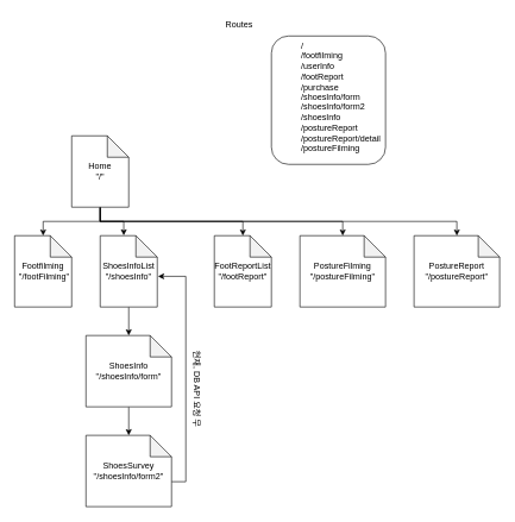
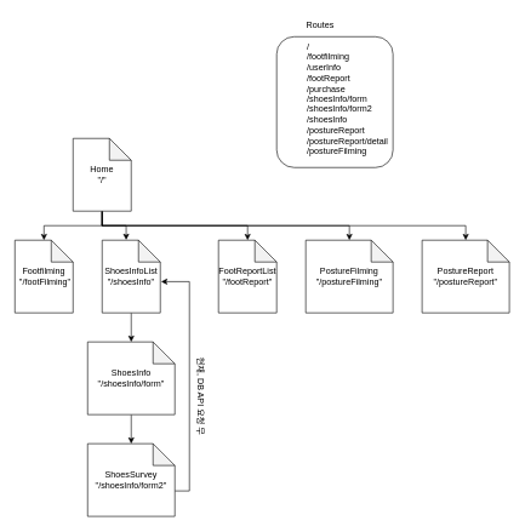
  <mxCell id="0" />
  <mxCell id="1" parent="0" />
  <mxCell id="2" value="&lt;blockquote style=&quot;margin: 0 0 0 40px ; border: none ; padding: 0px&quot;&gt;/&lt;br&gt;/footfilming&lt;br&gt;/userInfo&lt;br&gt;/footReport&lt;br&gt;/purchase&lt;br&gt;/shoesInfo/form&lt;br&gt;/shoesInfo/form2&lt;br&gt;/shoesInfo&lt;br&gt;/postureReport&lt;br&gt;/postureReport/detail&lt;br&gt;/postureFilming&lt;/blockquote&gt;" style="rounded=1;whiteSpace=wrap;html=1;align=left;verticalAlign=top;" parent="1" vertex="1"><mxGeometry x="380" y="50" width="160" height="180" as="geometry" /></mxCell>
- <mxCell id="3" value="Routes" style="text;html=1;strokeColor=none;fillColor=none;align=center;verticalAlign=middle;whiteSpace=wrap;rounded=0;" parent="1" vertex="1"><mxGeometry x="305" y="20" width="60" height="30" as="geometry" /></mxCell>
+ <mxCell id="3" value="Routes" style="text;html=1;strokeColor=none;fillColor=none;align=center;verticalAlign=middle;whiteSpace=wrap;rounded=0;" parent="1" vertex="1"><mxGeometry x="410" y="20" width="60" height="30" as="geometry" /></mxCell>
  <mxCell id="4" style="edgeStyle=orthogonalEdgeStyle;rounded=0;orthogonalLoop=1;jettySize=auto;html=1;exitX=0.5;exitY=1;exitDx=0;exitDy=0;exitPerimeter=0;entryX=0.5;entryY=0;entryDx=0;entryDy=0;entryPerimeter=0;" parent="1" source="9" target="10" edge="1"><mxGeometry relative="1" as="geometry" /></mxCell>
  <mxCell id="5" style="edgeStyle=orthogonalEdgeStyle;rounded=0;orthogonalLoop=1;jettySize=auto;html=1;exitX=0.5;exitY=1;exitDx=0;exitDy=0;exitPerimeter=0;entryX=0.413;entryY=-0.003;entryDx=0;entryDy=0;entryPerimeter=0;" parent="1" source="9" target="12" edge="1"><mxGeometry relative="1" as="geometry" /></mxCell>
  <mxCell id="6" style="edgeStyle=orthogonalEdgeStyle;rounded=0;orthogonalLoop=1;jettySize=auto;html=1;exitX=0.5;exitY=1;exitDx=0;exitDy=0;exitPerimeter=0;entryX=0.5;entryY=0;entryDx=0;entryDy=0;entryPerimeter=0;" parent="1" source="9" target="13" edge="1"><mxGeometry relative="1" as="geometry" /></mxCell>
  <mxCell id="7" style="edgeStyle=orthogonalEdgeStyle;rounded=0;orthogonalLoop=1;jettySize=auto;html=1;exitX=0.5;exitY=1;exitDx=0;exitDy=0;exitPerimeter=0;" parent="1" source="9" target="14" edge="1"><mxGeometry relative="1" as="geometry" /></mxCell>
  <mxCell id="8" style="edgeStyle=orthogonalEdgeStyle;rounded=0;orthogonalLoop=1;jettySize=auto;html=1;exitX=0.5;exitY=1;exitDx=0;exitDy=0;exitPerimeter=0;entryX=0.5;entryY=0;entryDx=0;entryDy=0;entryPerimeter=0;" parent="1" source="9" target="15" edge="1"><mxGeometry relative="1" as="geometry" /></mxCell>
  <mxCell id="9" value="Home&lt;br&gt;&quot;/&quot;" style="shape=note;whiteSpace=wrap;html=1;backgroundOutline=1;darkOpacity=0.05;" parent="1" vertex="1"><mxGeometry x="100" y="190" width="80" height="100" as="geometry" /></mxCell>
  <mxCell id="10" value="Footfilming&lt;br&gt;&amp;nbsp;&quot;/footFilming&quot;" style="shape=note;whiteSpace=wrap;html=1;backgroundOutline=1;darkOpacity=0.05;" parent="1" vertex="1"><mxGeometry x="20" y="330" width="80" height="100" as="geometry" /></mxCell>
  <mxCell id="11" style="edgeStyle=orthogonalEdgeStyle;rounded=0;orthogonalLoop=1;jettySize=auto;html=1;exitX=0.5;exitY=1;exitDx=0;exitDy=0;exitPerimeter=0;entryX=0.5;entryY=0;entryDx=0;entryDy=0;entryPerimeter=0;" parent="1" source="12" target="17" edge="1"><mxGeometry relative="1" as="geometry" /></mxCell>
  <mxCell id="12" value="ShoesInfoList &quot;/shoesInfo&quot;" style="shape=note;whiteSpace=wrap;html=1;backgroundOutline=1;darkOpacity=0.05;" parent="1" vertex="1"><mxGeometry x="140" y="330" width="80" height="100" as="geometry" /></mxCell>
  <mxCell id="13" value="FootReportList &quot;/footReport&quot;" style="shape=note;whiteSpace=wrap;html=1;backgroundOutline=1;darkOpacity=0.05;" parent="1" vertex="1"><mxGeometry x="300" y="330" width="80" height="100" as="geometry" /></mxCell>
  <mxCell id="14" value="PostureFilming&lt;br&gt;&quot;/postureFilming&quot;" style="shape=note;whiteSpace=wrap;html=1;backgroundOutline=1;darkOpacity=0.05;" parent="1" vertex="1"><mxGeometry x="420" y="330" width="120" height="100" as="geometry" /></mxCell>
  <mxCell id="15" value="PostureReport&lt;br&gt;&quot;/postureReport&quot;" style="shape=note;whiteSpace=wrap;html=1;backgroundOutline=1;darkOpacity=0.05;" parent="1" vertex="1"><mxGeometry x="580" y="330" width="120" height="100" as="geometry" /></mxCell>
  <mxCell id="16" style="edgeStyle=orthogonalEdgeStyle;rounded=0;orthogonalLoop=1;jettySize=auto;html=1;exitX=0.5;exitY=1;exitDx=0;exitDy=0;exitPerimeter=0;entryX=0.5;entryY=0;entryDx=0;entryDy=0;entryPerimeter=0;" parent="1" source="17" target="19" edge="1"><mxGeometry relative="1" as="geometry" /></mxCell>
  <mxCell id="17" value="ShoesInfo &quot;/shoesInfo/form&quot;" style="shape=note;whiteSpace=wrap;html=1;backgroundOutline=1;darkOpacity=0.05;" parent="1" vertex="1"><mxGeometry x="120" y="470" width="120" height="100" as="geometry" /></mxCell>
  <mxCell id="18" style="edgeStyle=orthogonalEdgeStyle;rounded=0;orthogonalLoop=1;jettySize=auto;html=1;exitX=0;exitY=0;exitDx=120;exitDy=65;exitPerimeter=0;entryX=1.013;entryY=0.57;entryDx=0;entryDy=0;entryPerimeter=0;" parent="1" source="19" target="12" edge="1"><mxGeometry relative="1" as="geometry" /></mxCell>
  <mxCell id="19" value="ShoesSurvey &quot;/shoesInfo/form2&quot;" style="shape=note;whiteSpace=wrap;html=1;backgroundOutline=1;darkOpacity=0.05;" parent="1" vertex="1"><mxGeometry x="120" y="610" width="120" height="100" as="geometry" /></mxCell>
  <mxCell id="20" value="현재, DB API 요청 무" style="text;html=1;strokeColor=none;fillColor=none;align=center;verticalAlign=middle;whiteSpace=wrap;rounded=0;rotation=90;" parent="1" vertex="1"><mxGeometry x="210" y="530" width="130" height="30" as="geometry" /></mxCell>
